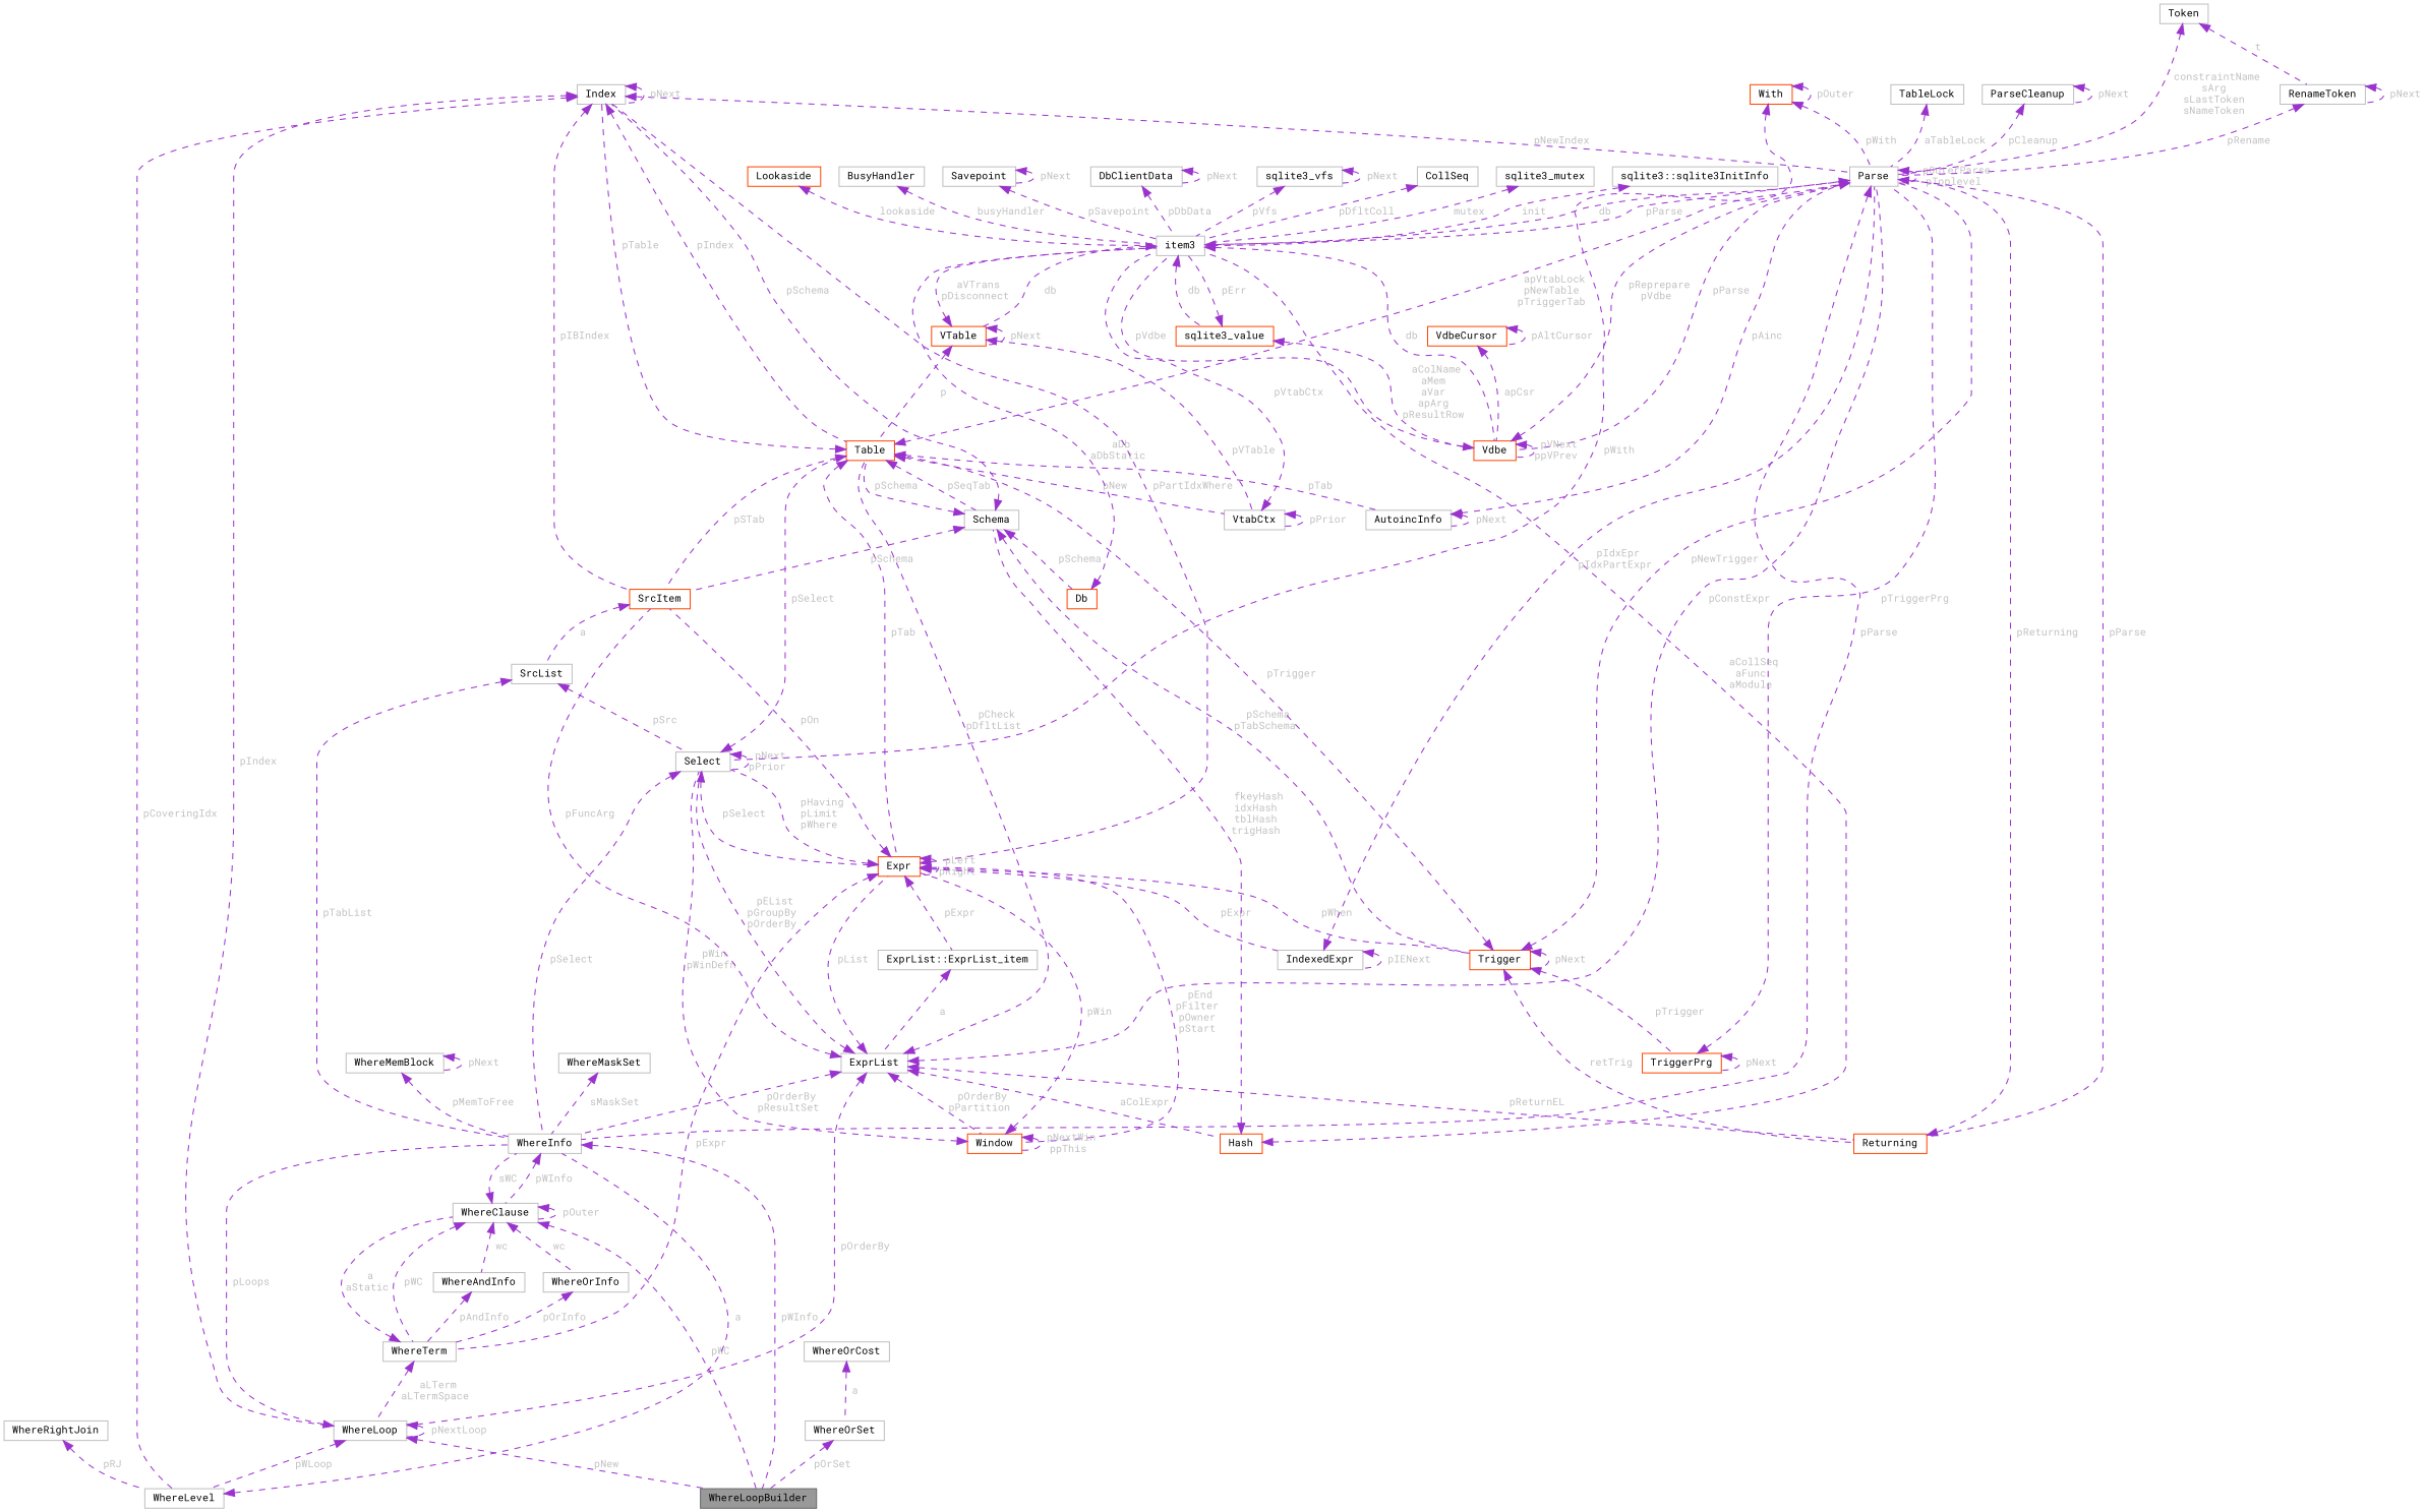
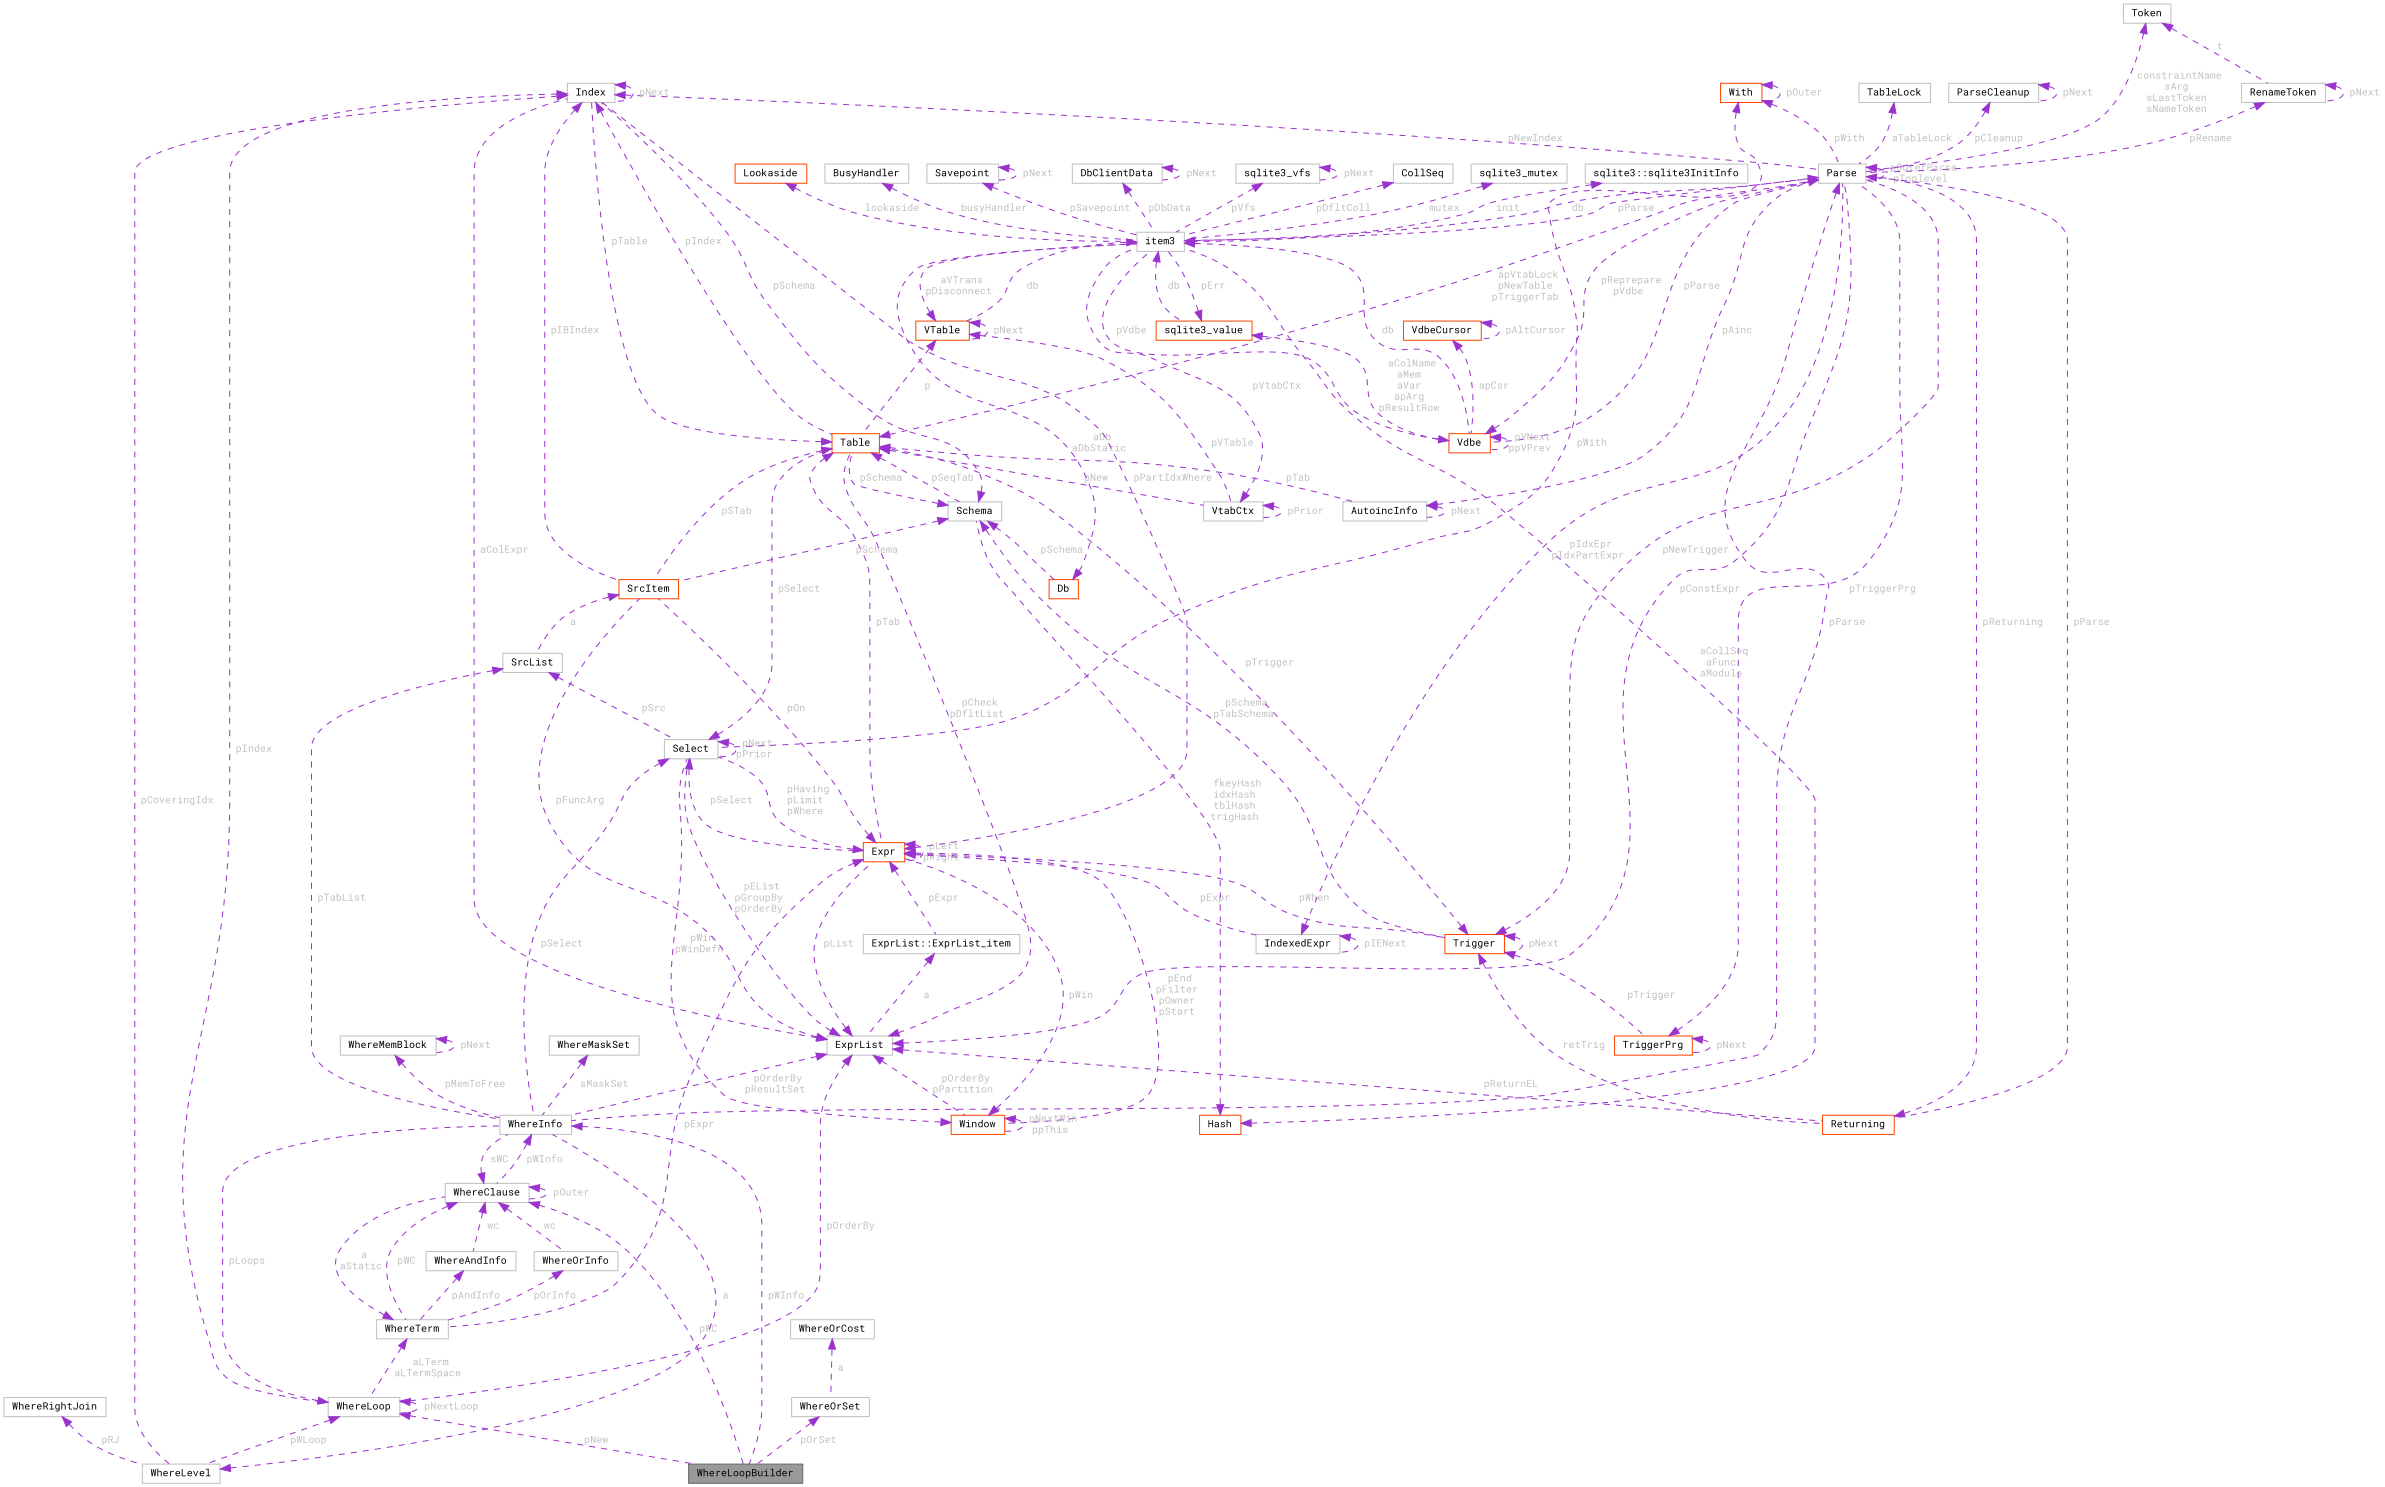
  digraph {
    fontname="Roboto Mono"
    node [color=grey75 fillcolor=white fontname="Roboto Mono" fontsize=10 shape=box style=filled]
    edge [color=darkorchid3 dir=back fontcolor=grey fontname="Roboto Mono" fontsize=10 labelfontname=Helvetica labelfontsize=10 style=dashed]
    n1 [color=gray40 fillcolor=grey60 fontcolor=black height=0.2 label=WhereLoopBuilder width=0.4]
    n2 [height=0.2 label=WhereInfo width=0.4]
    n3 [height=0.2 label=WhereClause width=0.4]
    n4 [height=0.2 label=WhereTerm width=0.4]
    n5 [height=0.2 label=WhereOrInfo width=0.4]
    n6 [height=0.2 label=WhereAndInfo width=0.4]
    n7 [height=0.2 label=Parse width=0.4]
    n8 [height=0.2 label=item3 width=0.4]
    n9 [color=orangered height=0.2 label=Vdbe width=0.4]
    n10 [color=orangered height=0.2 label=Returning width=0.4]
    n11 [color=orangered height=0.2 label=sqlite3_value width=0.4]
    n12 [color=orangered height=0.2 label=VTable width=0.4]
    n13 [color=orangered height=0.2 label=Table width=0.4]
    n14 [height=0.2 label=VtabCtx width=0.4]
    n15 [height=0.2 label=sqlite3_vfs width=0.4]
    n16 [color=orangered height=0.2 label=VdbeCursor width=0.4]
    n17 [height=0.2 label=CollSeq width=0.4]
    n18 [height=0.2 label=sqlite3_mutex width=0.4]
    n19 [color=orangered height=0.2 label=Db width=0.4]
    n20 [height=0.2 label=Schema width=0.4]
    n21 [height=0.2 label=Index width=0.4]
    n22 [color=orangered height=0.2 label=SrcItem width=0.4]
    n23 [color=orangered height=0.2 label=Trigger width=0.4]
    n24 [color=orangered height=0.2 label=Expr width=0.4]
    n25 [height=0.2 label=AutoincInfo width=0.4]
    n26 [height=0.2 label=WhereLoop width=0.4]
    n27 [height=0.2 label=WhereLevel width=0.4]
    n28 [height=0.2 label=SrcList width=0.4]
    n29 [color=orangered height=0.2 label=TriggerPrg width=0.4]
    n30 [color=orangered height=0.2 label=Hash width=0.4]
    n31 [height=0.2 label="ExprList::ExprList_item" width=0.4]
    n32 [height=0.2 label=Select width=0.4]
    n33 [color=orangered height=0.2 label=Window width=0.4]
    n34 [height=0.2 label=IndexedExpr width=0.4]
    n35 [height=0.2 label=ExprList width=0.4]
    n36 [color=orangered height=0.2 label=With width=0.4]
    n37 [height=0.2 label="sqlite3::sqlite3InitInfo" width=0.4]
    n38 [color=orangered height=0.2 label=Lookaside width=0.4]
    n39 [height=0.2 label=BusyHandler width=0.4]
    n40 [height=0.2 label=Savepoint width=0.4]
    n41 [height=0.2 label=DbClientData width=0.4]
    n42 [height=0.2 label=TableLock width=0.4]
    n43 [height=0.2 label=ParseCleanup width=0.4]
    n44 [height=0.2 label=Token width=0.4]
    n45 [height=0.2 label=RenameToken width=0.4]
    n46 [height=0.2 label=WhereMemBlock width=0.4]
    n47 [height=0.2 label=WhereMaskSet width=0.4]
    n48 [height=0.2 label=WhereRightJoin width=0.4]
    n49 [height=0.2 label=WhereOrSet width=0.4]
    n50 [height=0.2 label=WhereOrCost width=0.4]
    n2 -> n1 [label=" pWInfo"]
    n2 -> n3 [label=" pWInfo"]
    n3 -> n1 [label=" pWC"]
    n3 -> n2 [label=" sWC"]
    n3 -> n3 [label=" pOuter"]
    n3 -> n4 [label=" pWC"]
    n3 -> n5 [label=" wc"]
    n3 -> n6 [label=" wc"]
    n4 -> n3 [label=" a\naStatic"]
    n4 -> n26 [label=" aLTerm\naLTermSpace"]
    n5 -> n4 [label=" pOrInfo"]
    n6 -> n4 [label=" pAndInfo"]
    n7 -> n2 [label=" pParse"]
    n7 -> n7 [label=" pOuterParse\npToplevel"]
    n7 -> n8 [label=" pParse"]
    n7 -> n9 [label=" pParse"]
    n7 -> n10 [label=" pParse"]
    n8 -> n7 [label=" db"]
    n8 -> n9 [label=" db"]
    n8 -> n11 [label=" db"]
    n8 -> n12 [label=" db"]
    n9 -> n7 [label=" pReprepare\npVdbe"]
    n9 -> n8 [label=" pVdbe"]
    n9 -> n9 [label=" pVNext\nppVPrev"]
    n10 -> n7 [label=" pReturning"]
    n11 -> n8 [label=" pErr"]
    n11 -> n9 [label=" aColName\naMem\naVar\napArg\npResultRow"]
    n12 -> n8 [label=" aVTrans\npDisconnect"]
    n12 -> n12 [label=" pNext"]
    n12 -> n13 [label=" p"]
    n12 -> n14 [label=" pVTable"]
    n13 -> n7 [label=" apVtabLock\npNewTable\npTriggerTab"]
    n13 -> n14 [label=" pNew"]
    n13 -> n20 [label=" pSeqTab"]
    n13 -> n21 [label=" pTable"]
    n13 -> n22 [label=" pSTab"]
    n13 -> n24 [label=" pTab"]
    n13 -> n25 [label=" pTab"]
    n14 -> n8 [label=" pVtabCtx"]
    n14 -> n14 [label=" pPrior"]
    n15 -> n8 [label=" pVfs"]
    n15 -> n15 [label=" pNext"]
    n16 -> n9 [label=" apCsr"]
    n16 -> n16 [label=" pAltCursor"]
    n17 -> n8 [label=" pDfltColl"]
    n18 -> n8 [label=" mutex"]
    n19 -> n8 [label=" aDb\naDbStatic"]
    n20 -> n13 [label=" pSchema"]
    n20 -> n19 [label=" pSchema"]
    n20 -> n21 [label=" pSchema"]
    n20 -> n22 [label=" pSchema"]
    n20 -> n23 [label=" pSchema\npTabSchema"]
    n21 -> n7 [label=" pNewIndex"]
    n21 -> n13 [label=" pIndex"]
    n21 -> n21 [label=" pNext"]
    n21 -> n22 [label=" pIBIndex"]
    n21 -> n26 [label=" pIndex"]
    n21 -> n27 [label=" pCoveringIdx"]
    n22 -> n28 [label=" a"]
    n23 -> n7 [label=" pNewTrigger"]
    n23 -> n10 [label=" retTrig"]
    n23 -> n13 [label=" pTrigger"]
    n23 -> n23 [label=" pNext"]
    n23 -> n29 [label=" pTrigger"]
    n24 -> n4 [label=" pExpr"]
    n24 -> n21 [label=" pPartIdxWhere"]
    n24 -> n22 [label=" pOn"]
    n24 -> n23 [label=" pWhen"]
    n24 -> n24 [label=" pLeft\npRight"]
    n24 -> n31 [label=" pExpr"]
    n24 -> n32 [label=" pHaving\npLimit\npWhere"]
    n24 -> n33 [label=" pEnd\npFilter\npOwner\npStart"]
    n24 -> n34 [label=" pExpr"]
    n25 -> n7 [label=" pAinc"]
    n25 -> n25 [label=" pNext"]
    n26 -> n1 [label=" pNew"]
    n26 -> n2 [label=" pLoops"]
    n26 -> n26 [label=" pNextLoop"]
    n26 -> n27 [label=" pWLoop"]
    n27 -> n2 [label=" a"]
    n28 -> n2 [label=" pTabList"]
    n28 -> n32 [label=" pSrc"]
    n29 -> n7 [label=" pTriggerPrg"]
    n29 -> n29 [label=" pNext"]
    n30 -> n8 [label=" aCollSeq\naFunc\naModule"]
    n30 -> n20 [label=" fkeyHash\nidxHash\ntblHash\ntrigHash"]
    n31 -> n35 [label=" a"]
    n32 -> n2 [label=" pSelect"]
    n32 -> n13 [label=" pSelect"]
    n32 -> n24 [label=" pSelect"]
    n32 -> n32 [label=" pNext\npPrior"]
    n33 -> n24 [label=" pWin"]
    n33 -> n32 [label=" pWin\npWinDefn"]
    n33 -> n33 [label=" pNextWin\nppThis"]
    n34 -> n7 [label=" pIdxEpr\npIdxPartExpr"]
    n34 -> n34 [label=" pIENext"]
    n35 -> n2 [label=" pOrderBy\npResultSet"]
    n35 -> n7 [label=" pConstExpr"]
    n35 -> n10 [label=" pReturnEL"]
    n35 -> n13 [label=" pCheck\npDfltList"]
-   n35 -> n30 [label=" aColExpr"]
+   n35 -> n21 [label=" aColExpr"]
    n35 -> n22 [label=" pFuncArg"]
    n35 -> n24 [label=" pList"]
    n35 -> n26 [label=" pOrderBy"]
    n35 -> n32 [label=" pEList\npGroupBy\npOrderBy"]
    n35 -> n33 [label=" pOrderBy\npPartition"]
    n36 -> n7 [label=" pWith"]
    n36 -> n32 [label=" pWith"]
    n36 -> n36 [label=" pOuter"]
    n37 -> n8 [label=" init"]
    n38 -> n8 [label=" lookaside"]
    n39 -> n8 [label=" busyHandler"]
    n40 -> n8 [label=" pSavepoint"]
    n40 -> n40 [label=" pNext"]
    n41 -> n8 [label=" pDbData"]
    n41 -> n41 [label=" pNext"]
    n42 -> n7 [label=" aTableLock"]
    n43 -> n7 [label=" pCleanup"]
    n43 -> n43 [label=" pNext"]
    n44 -> n7 [label=" constraintName\nsArg\nsLastToken\nsNameToken"]
    n44 -> n45 [label=" t"]
    n45 -> n7 [label=" pRename"]
    n45 -> n45 [label=" pNext"]
    n46 -> n2 [label=" pMemToFree"]
    n46 -> n46 [label=" pNext"]
    n47 -> n2 [label=" sMaskSet"]
    n48 -> n27 [label=" pRJ"]
    n49 -> n1 [label=" pOrSet"]
    n50 -> n49 [label=" a"]
  }
